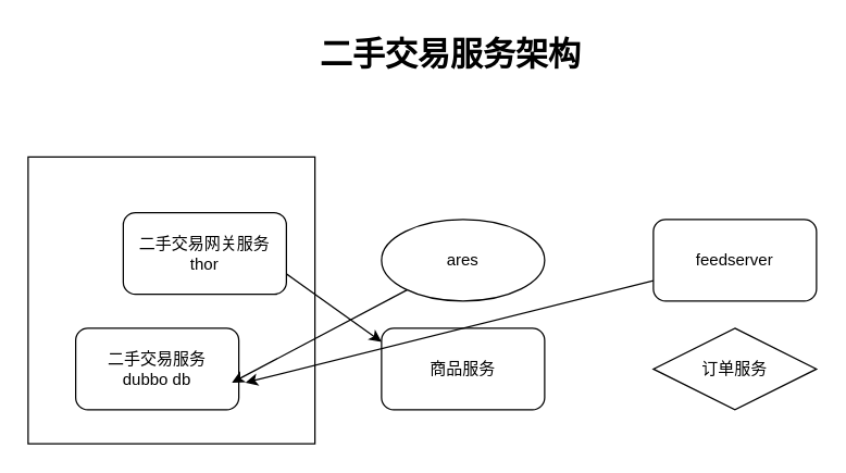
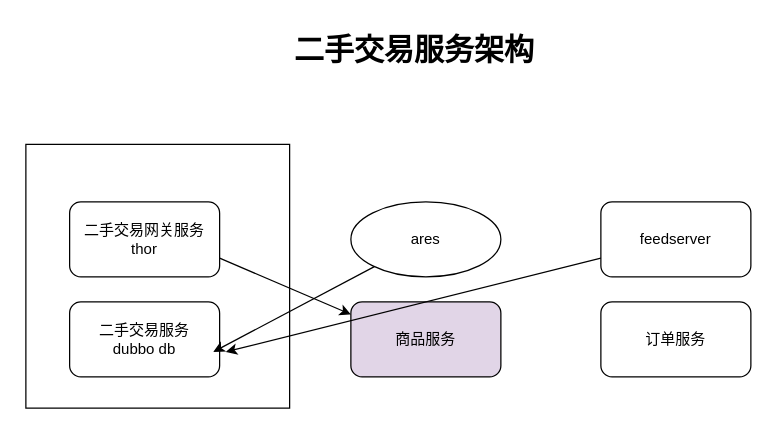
  <mxCell id="0" />
  <mxCell id="1" parent="0" />
  <mxCell id="2" value="&lt;h1&gt;二手交易服务架构&lt;/h1&gt;" style="text;html=1;strokeColor=none;fillColor=none;spacing=5;spacingTop=-20;whiteSpace=wrap;overflow=hidden;rounded=0;" vertex="1" parent="1"><mxGeometry x="230" y="20" width="210" height="50" as="geometry" /></mxCell>
  <mxCell id="3" value="" style="group" vertex="1" connectable="0" parent="1"><mxGeometry x="20" y="115" width="211" height="211" as="geometry" /></mxCell>
  <mxCell id="4" value="" style="whiteSpace=wrap;html=1;aspect=fixed;" vertex="1" parent="3"><mxGeometry width="211" height="211" as="geometry" /></mxCell>
- <mxCell id="5" value="二手交易网关服务&lt;br&gt;thor" style="rounded=1;whiteSpace=wrap;html=1;" vertex="1" parent="3"><mxGeometry x="70" y="41" width="120" height="60" as="geometry" /></mxCell>
+ <mxCell id="5" value="二手交易网关服务&lt;br&gt;thor" style="rounded=1;whiteSpace=wrap;html=1;" vertex="1" parent="3"><mxGeometry x="35" y="46" width="120" height="60" as="geometry" /></mxCell>
  <mxCell id="6" value="二手交易服务&lt;br&gt;dubbo db" style="rounded=1;whiteSpace=wrap;html=1;" vertex="1" parent="3"><mxGeometry x="35" y="126" width="120" height="60" as="geometry" /></mxCell>
- <mxCell id="7" value="商品服务" style="rounded=1;whiteSpace=wrap;html=1;" vertex="1" parent="1"><mxGeometry x="280" y="241" width="120" height="60" as="geometry" /></mxCell>
- <mxCell id="8" value="订单服务" style="rhombus;whiteSpace=wrap;html=1;" vertex="1" parent="1"><mxGeometry x="480" y="241" width="120" height="60" as="geometry" /></mxCell>
+ <mxCell id="7" value="商品服务" style="rounded=1;whiteSpace=wrap;html=1;fillColor=#e1d5e7;" vertex="1" parent="1"><mxGeometry x="280" y="241" width="120" height="60" as="geometry" /></mxCell>
+ <mxCell id="8" value="订单服务" style="rounded=1;whiteSpace=wrap;html=1;" vertex="1" parent="1"><mxGeometry x="480" y="241" width="120" height="60" as="geometry" /></mxCell>
  <mxCell id="9" value="ares" style="ellipse;whiteSpace=wrap;html=1;" vertex="1" parent="1"><mxGeometry x="280" y="161" width="120" height="60" as="geometry" /></mxCell>
  <mxCell id="10" value="feedserver" style="rounded=1;whiteSpace=wrap;html=1;" vertex="1" parent="1"><mxGeometry x="480" y="161" width="120" height="60" as="geometry" /></mxCell>
  <mxCell id="11" value="" style="endArrow=classic;html=1;exitX=1;exitY=0.75;exitDx=0;exitDy=0;" edge="1" parent="1" source="5"><mxGeometry width="50" height="50" relative="1" as="geometry"><mxPoint x="360" y="391" as="sourcePoint" /><mxPoint x="280" y="251" as="targetPoint" /></mxGeometry></mxCell>
  <mxCell id="12" value="" style="endArrow=classic;html=1;" edge="1" parent="1" source="9"><mxGeometry width="50" height="50" relative="1" as="geometry"><mxPoint x="280" y="381" as="sourcePoint" /><mxPoint x="170" y="281" as="targetPoint" /></mxGeometry></mxCell>
  <mxCell id="13" value="" style="endArrow=classic;html=1;exitX=0;exitY=0.75;exitDx=0;exitDy=0;" edge="1" parent="1" source="10"><mxGeometry width="50" height="50" relative="1" as="geometry"><mxPoint x="293.333" y="231" as="sourcePoint" /><mxPoint x="180" y="281" as="targetPoint" /></mxGeometry></mxCell>
